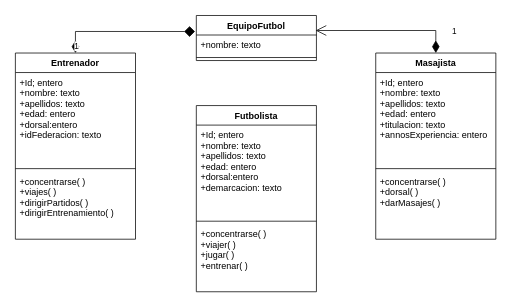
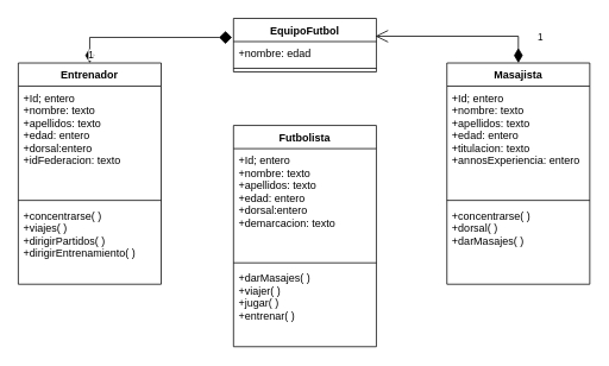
  <mxCell id="0" />
  <mxCell id="1" parent="0" />
  <mxCell id="2" value="Entrenador" style="swimlane;fontStyle=1;align=center;verticalAlign=top;childLayout=stackLayout;horizontal=1;startSize=26;horizontalStack=0;resizeParent=1;resizeParentMax=0;resizeLast=0;collapsible=1;marginBottom=0;" vertex="1" parent="1"><mxGeometry x="20" y="70" width="160" height="248" as="geometry" /></mxCell>
  <mxCell id="3" value="+Id; entero&#10;+nombre: texto&#10;+apellidos: texto&#10;+edad: entero&#10;+dorsal:entero&#10;+idFederacion: texto&#10;" style="text;strokeColor=none;fillColor=none;align=left;verticalAlign=top;spacingLeft=4;spacingRight=4;overflow=hidden;rotatable=0;points=[[0,0.5],[1,0.5]];portConstraint=eastwest;" vertex="1" parent="2"><mxGeometry y="26" width="160" height="124" as="geometry" /></mxCell>
  <mxCell id="4" value="" style="line;strokeWidth=1;fillColor=none;align=left;verticalAlign=middle;spacingTop=-1;spacingLeft=3;spacingRight=3;rotatable=0;labelPosition=right;points=[];portConstraint=eastwest;" vertex="1" parent="2"><mxGeometry y="150" width="160" height="8" as="geometry" /></mxCell>
  <mxCell id="5" value="+concentrarse( )&#10;+viajes( )&#10;+dirigirPartidos( )&#10;+dirigirEntrenamiento( )" style="text;strokeColor=none;fillColor=none;align=left;verticalAlign=top;spacingLeft=4;spacingRight=4;overflow=hidden;rotatable=0;points=[[0,0.5],[1,0.5]];portConstraint=eastwest;" vertex="1" parent="2"><mxGeometry y="158" width="160" height="90" as="geometry" /></mxCell>
  <mxCell id="6" value="Futbolista" style="swimlane;fontStyle=1;align=center;verticalAlign=top;childLayout=stackLayout;horizontal=1;startSize=26;horizontalStack=0;resizeParent=1;resizeParentMax=0;resizeLast=0;collapsible=1;marginBottom=0;" vertex="1" parent="1"><mxGeometry x="261" y="140" width="160" height="248" as="geometry" /></mxCell>
  <mxCell id="7" value="+Id; entero&#10;+nombre: texto&#10;+apellidos: texto&#10;+edad: entero&#10;+dorsal:entero&#10;+demarcacion: texto&#10;" style="text;strokeColor=none;fillColor=none;align=left;verticalAlign=top;spacingLeft=4;spacingRight=4;overflow=hidden;rotatable=0;points=[[0,0.5],[1,0.5]];portConstraint=eastwest;" vertex="1" parent="6"><mxGeometry y="26" width="160" height="124" as="geometry" /></mxCell>
  <mxCell id="8" value="" style="line;strokeWidth=1;fillColor=none;align=left;verticalAlign=middle;spacingTop=-1;spacingLeft=3;spacingRight=3;rotatable=0;labelPosition=right;points=[];portConstraint=eastwest;" vertex="1" parent="6"><mxGeometry y="150" width="160" height="8" as="geometry" /></mxCell>
- <mxCell id="9" value="+concentrarse( )&#10;+viajer( )&#10;+jugar( )&#10;+entrenar( )" style="text;strokeColor=none;fillColor=none;align=left;verticalAlign=top;spacingLeft=4;spacingRight=4;overflow=hidden;rotatable=0;points=[[0,0.5],[1,0.5]];portConstraint=eastwest;" vertex="1" parent="6"><mxGeometry y="158" width="160" height="90" as="geometry" /></mxCell>
+ <mxCell id="9" value="+darMasajes( )&#10;+viajer( )&#10;+jugar( )&#10;+entrenar( )" style="text;strokeColor=none;fillColor=none;align=left;verticalAlign=top;spacingLeft=4;spacingRight=4;overflow=hidden;rotatable=0;points=[[0,0.5],[1,0.5]];portConstraint=eastwest;" vertex="1" parent="6"><mxGeometry y="158" width="160" height="90" as="geometry" /></mxCell>
  <mxCell id="10" value="Masajista" style="swimlane;fontStyle=1;align=center;verticalAlign=top;childLayout=stackLayout;horizontal=1;startSize=26;horizontalStack=0;resizeParent=1;resizeParentMax=0;resizeLast=0;collapsible=1;marginBottom=0;" vertex="1" parent="1"><mxGeometry x="500" y="70" width="160" height="248" as="geometry" /></mxCell>
  <mxCell id="11" value="+Id; entero&#10;+nombre: texto&#10;+apellidos: texto&#10;+edad: entero&#10;+titulacion: texto&#10;+annosExperiencia: entero&#10;" style="text;strokeColor=none;fillColor=none;align=left;verticalAlign=top;spacingLeft=4;spacingRight=4;overflow=hidden;rotatable=0;points=[[0,0.5],[1,0.5]];portConstraint=eastwest;" vertex="1" parent="10"><mxGeometry y="26" width="160" height="124" as="geometry" /></mxCell>
  <mxCell id="12" value="" style="line;strokeWidth=1;fillColor=none;align=left;verticalAlign=middle;spacingTop=-1;spacingLeft=3;spacingRight=3;rotatable=0;labelPosition=right;points=[];portConstraint=eastwest;" vertex="1" parent="10"><mxGeometry y="150" width="160" height="8" as="geometry" /></mxCell>
  <mxCell id="13" value="+concentrarse( )&#10;+dorsal( )&#10;+darMasajes( )&#10;" style="text;strokeColor=none;fillColor=none;align=left;verticalAlign=top;spacingLeft=4;spacingRight=4;overflow=hidden;rotatable=0;points=[[0,0.5],[1,0.5]];portConstraint=eastwest;" vertex="1" parent="10"><mxGeometry y="158" width="160" height="90" as="geometry" /></mxCell>
  <mxCell id="14" value="EquipoFutbol" style="swimlane;fontStyle=1;align=center;verticalAlign=top;childLayout=stackLayout;horizontal=1;startSize=26;horizontalStack=0;resizeParent=1;resizeParentMax=0;resizeLast=0;collapsible=1;marginBottom=0;" vertex="1" parent="1"><mxGeometry x="261" y="20" width="160" height="60" as="geometry" /></mxCell>
- <mxCell id="15" value="+nombre: texto" style="text;strokeColor=none;fillColor=none;align=left;verticalAlign=top;spacingLeft=4;spacingRight=4;overflow=hidden;rotatable=0;points=[[0,0.5],[1,0.5]];portConstraint=eastwest;" vertex="1" parent="14"><mxGeometry y="26" width="160" height="26" as="geometry" /></mxCell>
+ <mxCell id="15" value="+nombre: edad" style="text;strokeColor=none;fillColor=none;align=left;verticalAlign=top;spacingLeft=4;spacingRight=4;overflow=hidden;rotatable=0;points=[[0,0.5],[1,0.5]];portConstraint=eastwest;" vertex="1" parent="14"><mxGeometry y="26" width="160" height="26" as="geometry" /></mxCell>
  <mxCell id="16" value="" style="line;strokeWidth=1;fillColor=none;align=left;verticalAlign=middle;spacingTop=-1;spacingLeft=3;spacingRight=3;rotatable=0;labelPosition=right;points=[];portConstraint=eastwest;" vertex="1" parent="14"><mxGeometry y="52" width="160" height="8" as="geometry" /></mxCell>
  <mxCell id="17" value="1" style="endArrow=diamond;html=1;endSize=12;startArrow=diamondThin;startSize=14;startFill=1;edgeStyle=orthogonalEdgeStyle;align=left;verticalAlign=bottom;rounded=0;entryX=-0.011;entryY=-0.179;entryDx=0;entryDy=0;entryPerimeter=0;exitX=0.5;exitY=0;exitDx=0;exitDy=0;" edge="1" parent="1" source="2" target="15"><mxGeometry x="-1" y="3" relative="1" as="geometry"><mxPoint x="240" y="160" as="sourcePoint" /><mxPoint x="400" y="160" as="targetPoint" /></mxGeometry></mxCell>
  <mxCell id="18" value="1" style="endArrow=open;html=1;endSize=12;startArrow=diamondThin;startSize=14;startFill=1;edgeStyle=orthogonalEdgeStyle;align=left;verticalAlign=bottom;rounded=0;exitX=0.5;exitY=0;exitDx=0;exitDy=0;" edge="1" parent="1" source="10"><mxGeometry x="-0.789" y="-20" relative="1" as="geometry"><mxPoint x="560" y="60" as="sourcePoint" /><mxPoint x="420" y="40" as="targetPoint" /><Array as="points"><mxPoint x="580" y="40" /></Array><mxPoint as="offset" /></mxGeometry></mxCell>
